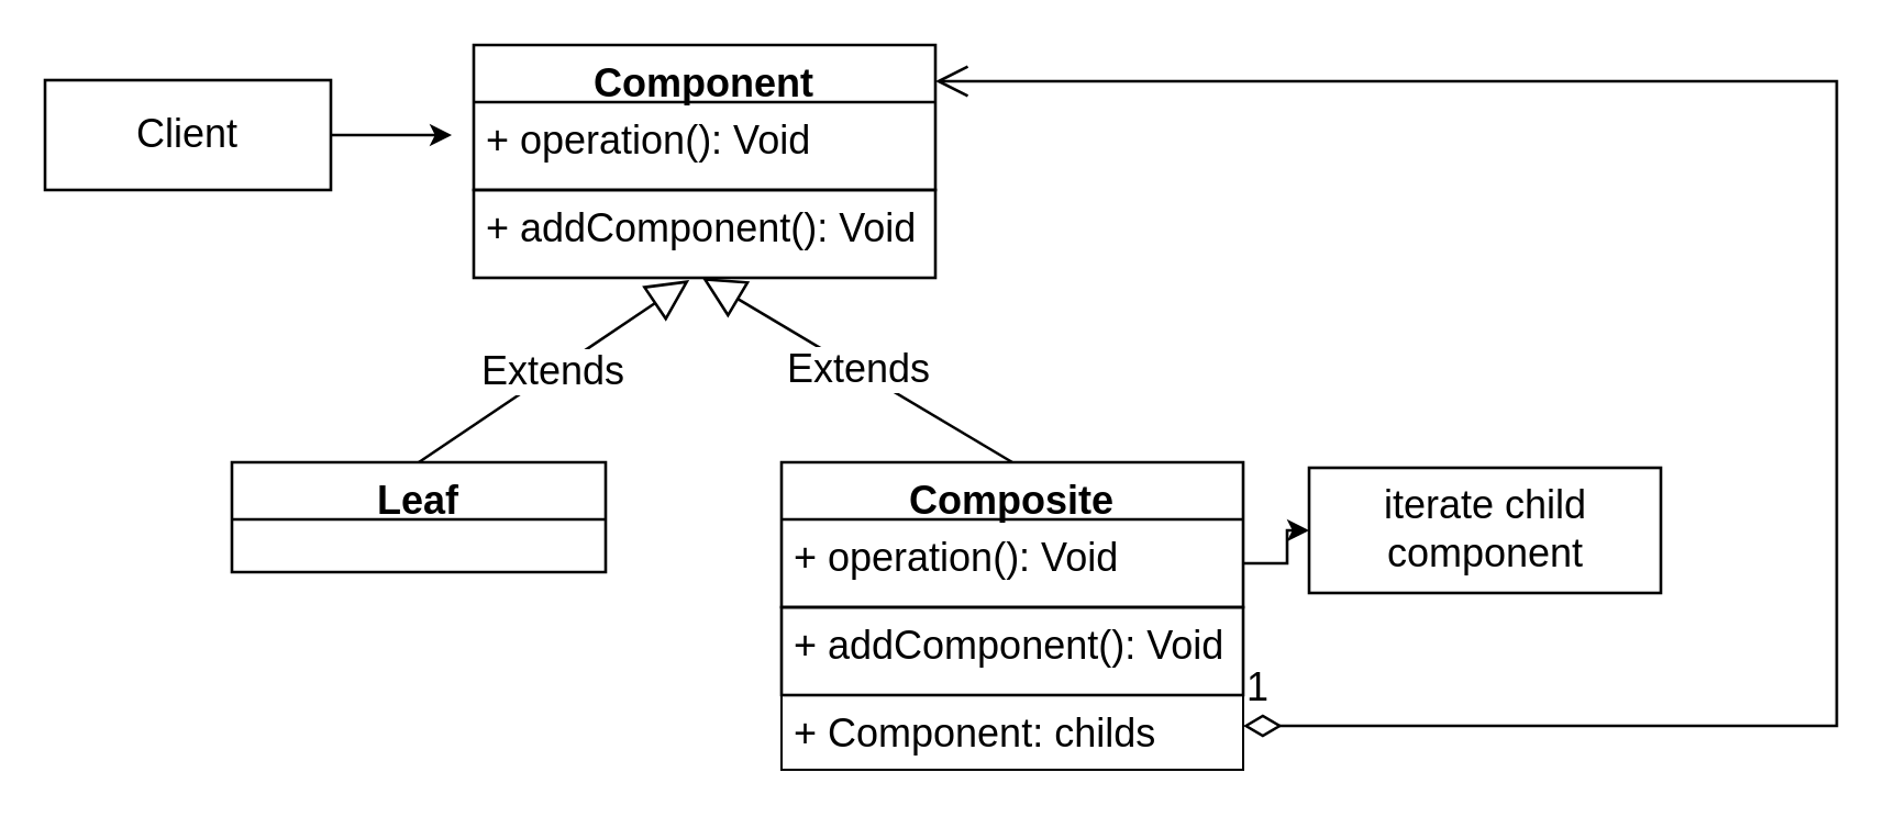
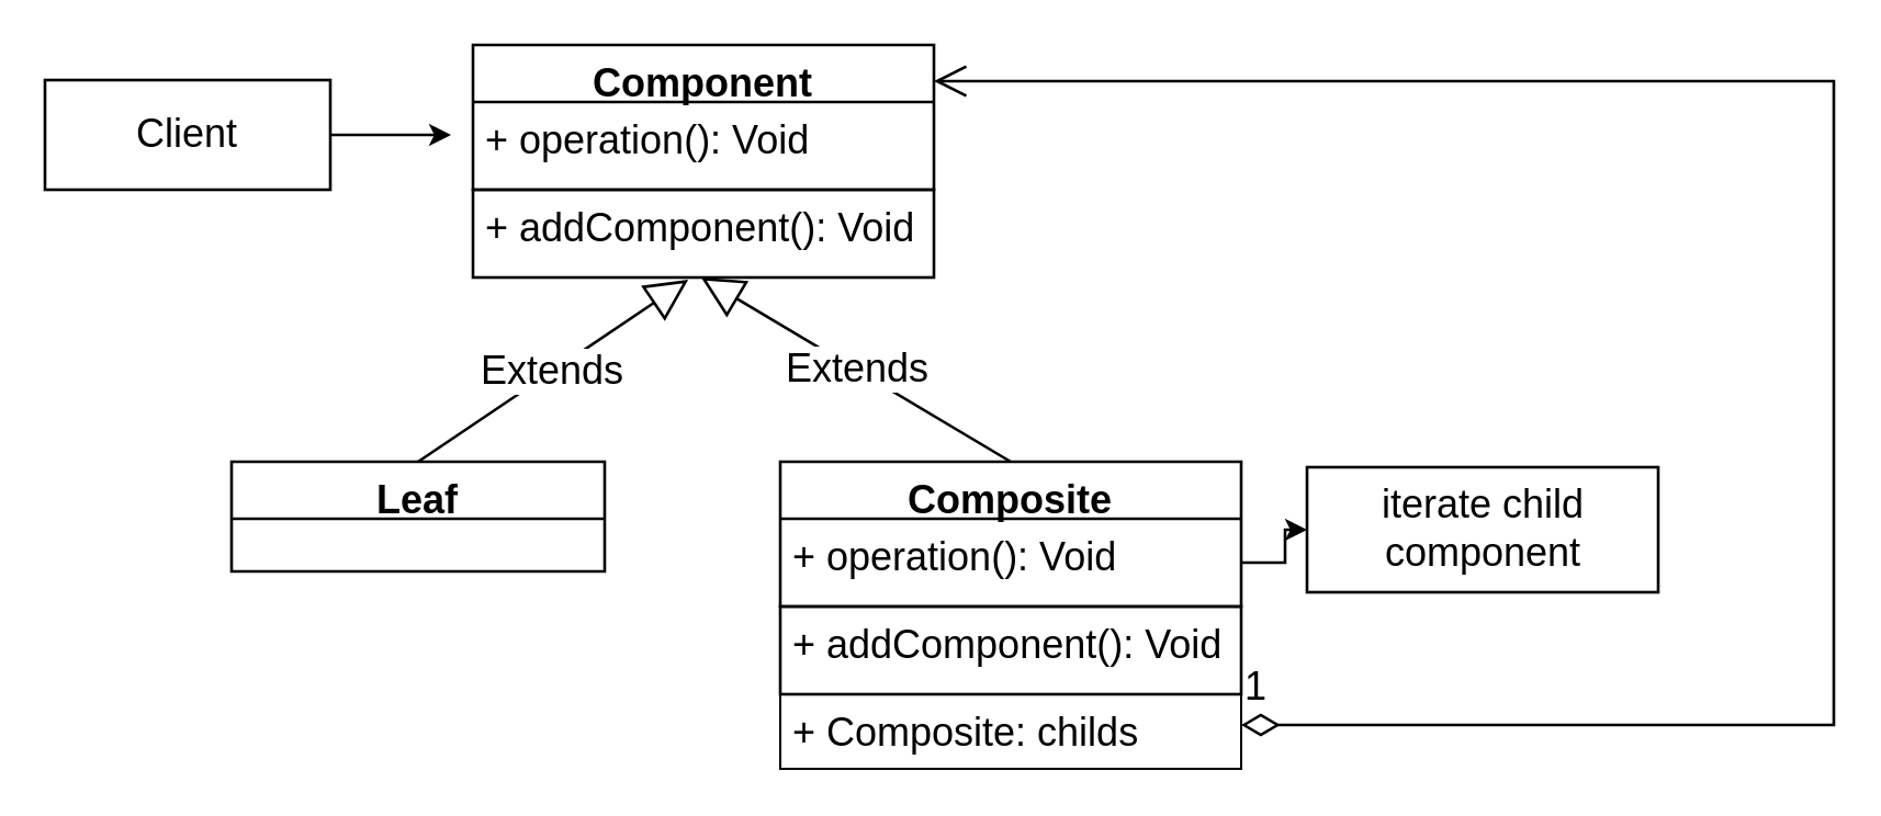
  <mxCell id="0" />
  <mxCell id="1" parent="0" />
  <mxCell id="2" style="edgeStyle=orthogonalEdgeStyle;rounded=0;orthogonalLoop=1;jettySize=auto;html=1;exitX=1;exitY=0.5;exitDx=0;exitDy=0;fontSize=18;strokeWidth=1.3;" edge="1" parent="1" source="3"><mxGeometry relative="1" as="geometry"><mxPoint x="205" y="61" as="targetPoint" /></mxGeometry></mxCell>
  <mxCell id="3" value="Client" style="rounded=0;whiteSpace=wrap;html=1;fontSize=18;strokeWidth=1.3;" vertex="1" parent="1"><mxGeometry x="20" y="36" width="130" height="50" as="geometry" /></mxCell>
  <mxCell id="4" value="Component" style="swimlane;fontStyle=1;align=center;verticalAlign=top;childLayout=stackLayout;horizontal=1;startSize=26;horizontalStack=0;resizeParent=1;resizeParentMax=0;resizeLast=0;collapsible=1;marginBottom=0;fontSize=18;strokeWidth=1.3;" vertex="1" parent="1"><mxGeometry x="215" y="20" width="210" height="66" as="geometry" /></mxCell>
  <mxCell id="5" value="+ operation(): Void" style="text;strokeColor=none;fillColor=none;align=left;verticalAlign=top;spacingLeft=4;spacingRight=4;overflow=hidden;rotatable=0;points=[[0,0.5],[1,0.5]];portConstraint=eastwest;fontSize=18;strokeWidth=1.3;" vertex="1" parent="4"><mxGeometry y="26" width="210" height="40" as="geometry" /></mxCell>
  <mxCell id="6" value="+ addComponent(): Void" style="text;strokeColor=default;fillColor=none;align=left;verticalAlign=top;spacingLeft=4;spacingRight=4;overflow=hidden;rotatable=0;points=[[0,0.5],[1,0.5]];portConstraint=eastwest;fontSize=18;strokeWidth=1.3;" vertex="1" parent="1"><mxGeometry x="215" y="86" width="210" height="40" as="geometry" /></mxCell>
  <mxCell id="7" value="Leaf" style="swimlane;fontStyle=1;align=center;verticalAlign=top;childLayout=stackLayout;horizontal=1;startSize=26;horizontalStack=0;resizeParent=1;resizeParentMax=0;resizeLast=0;collapsible=1;marginBottom=0;fontSize=18;strokeWidth=1.3;" vertex="1" parent="1"><mxGeometry x="105" y="210" width="170" height="50" as="geometry" /></mxCell>
  <mxCell id="8" value="Composite" style="swimlane;fontStyle=1;align=center;verticalAlign=top;childLayout=stackLayout;horizontal=1;startSize=26;horizontalStack=0;resizeParent=1;resizeParentMax=0;resizeLast=0;collapsible=1;marginBottom=0;fontSize=18;strokeWidth=1.3;" vertex="1" parent="1"><mxGeometry x="355" y="210" width="210" height="66" as="geometry" /></mxCell>
  <mxCell id="9" value="+ operation(): Void" style="text;strokeColor=none;fillColor=none;align=left;verticalAlign=top;spacingLeft=4;spacingRight=4;overflow=hidden;rotatable=0;points=[[0,0.5],[1,0.5]];portConstraint=eastwest;fontSize=18;strokeWidth=1.3;" vertex="1" parent="8"><mxGeometry y="26" width="210" height="40" as="geometry" /></mxCell>
  <mxCell id="10" value="+ addComponent(): Void" style="text;strokeColor=default;fillColor=none;align=left;verticalAlign=top;spacingLeft=4;spacingRight=4;overflow=hidden;rotatable=0;points=[[0,0.5],[1,0.5]];portConstraint=eastwest;fontSize=18;strokeWidth=1.3;" vertex="1" parent="1"><mxGeometry x="355" y="276" width="210" height="40" as="geometry" /></mxCell>
  <mxCell id="11" style="edgeStyle=orthogonalEdgeStyle;rounded=0;orthogonalLoop=1;jettySize=auto;html=1;fontSize=18;entryX=0;entryY=0.5;entryDx=0;entryDy=0;strokeWidth=1.3;" edge="1" parent="1" source="9" target="12"><mxGeometry relative="1" as="geometry"><mxPoint x="695" y="306" as="targetPoint" /></mxGeometry></mxCell>
  <mxCell id="12" value="iterate child &lt;br&gt;component" style="html=1;fontSize=18;strokeColor=default;strokeWidth=1.3;" vertex="1" parent="1"><mxGeometry x="595" y="212.5" width="160" height="57" as="geometry" /></mxCell>
  <mxCell id="13" value="Extends" style="endArrow=block;endSize=16;endFill=0;html=1;rounded=0;fontSize=18;entryX=0.467;entryY=1.025;entryDx=0;entryDy=0;entryPerimeter=0;exitX=0.5;exitY=0;exitDx=0;exitDy=0;strokeWidth=1.3;" edge="1" parent="1" source="7" target="6"><mxGeometry width="160" relative="1" as="geometry"><mxPoint x="75" y="220" as="sourcePoint" /><mxPoint x="235" y="220" as="targetPoint" /></mxGeometry></mxCell>
  <mxCell id="14" value="Extends" style="endArrow=block;endSize=16;endFill=0;html=1;rounded=0;fontSize=18;entryX=0.495;entryY=1;entryDx=0;entryDy=0;entryPerimeter=0;exitX=0.5;exitY=0;exitDx=0;exitDy=0;strokeWidth=1.3;" edge="1" parent="1" source="8" target="6"><mxGeometry width="160" relative="1" as="geometry"><mxPoint x="455" y="220" as="sourcePoint" /><mxPoint x="345" y="390" as="targetPoint" /></mxGeometry></mxCell>
- <mxCell id="15" value="+ Component: childs" style="text;strokeColor=default;fillColor=none;align=left;verticalAlign=top;spacingLeft=4;spacingRight=4;overflow=hidden;rotatable=0;points=[[0,0.5],[1,0.5]];portConstraint=eastwest;fontSize=18;" vertex="1" parent="1"><mxGeometry x="355" y="316" width="210" height="34" as="geometry" /></mxCell>
+ <mxCell id="15" value="+ Composite: childs" style="text;strokeColor=default;fillColor=none;align=left;verticalAlign=top;spacingLeft=4;spacingRight=4;overflow=hidden;rotatable=0;points=[[0,0.5],[1,0.5]];portConstraint=eastwest;fontSize=18;" vertex="1" parent="1"><mxGeometry x="355" y="316" width="210" height="34" as="geometry" /></mxCell>
  <mxCell id="16" value="1" style="endArrow=open;html=1;endSize=12;startArrow=diamondThin;startSize=14;startFill=0;edgeStyle=orthogonalEdgeStyle;align=left;verticalAlign=bottom;rounded=0;fontSize=18;strokeWidth=1.3;entryX=1;entryY=0.25;entryDx=0;entryDy=0;" edge="1" parent="1" target="4"><mxGeometry x="-1" y="3" relative="1" as="geometry"><mxPoint x="565" y="330" as="sourcePoint" /><mxPoint x="725" y="330" as="targetPoint" /><Array as="points"><mxPoint x="835" y="330" /><mxPoint x="835" y="37" /></Array></mxGeometry></mxCell>
